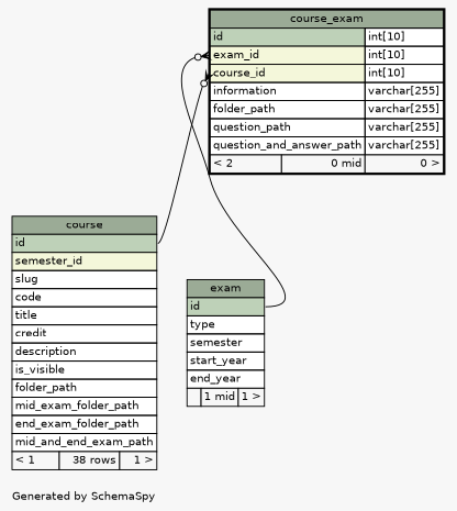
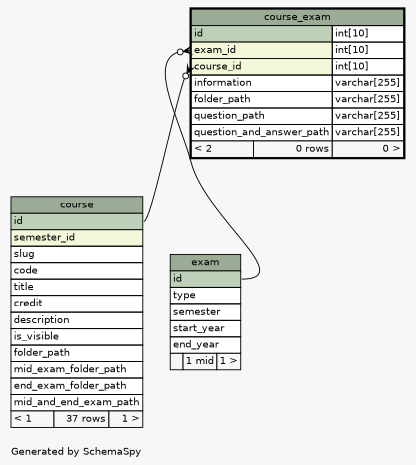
  digraph {
    bgcolor="#f7f7f7"
    fontname=Helvetica
    fontsize=11
    label="\nGenerated by SchemaSpy"
    labeljust=l
    nodesep=0.18
    rankdir=TB
    ranksep=0.46
    node [fontname=Helvetica fontsize=11 shape=plaintext]
    edge [arrowhead=none arrowsize=0.8 arrowtail=crowodot dir=back headport="id:e"]
-   n1 [label=<     <TABLE BORDER="2" CELLBORDER="1" CELLSPACING="0" BGCOLOR="#ffffff">       <TR><TD COLSPAN="3" BGCOLOR="#9bab96" ALIGN="CENTER">course_exam</TD></TR>       <TR><TD PORT="id" COLSPAN="2" BGCOLOR="#bed1b8" ALIGN="LEFT">id</TD><TD PORT="id.type" ALIGN="LEFT">int[10]</TD></TR>       <TR><TD PORT="exam_id" COLSPAN="2" BGCOLOR="#f4f7da" ALIGN="LEFT">exam_id</TD><TD PORT="exam_id.type" ALIGN="LEFT">int[10]</TD></TR>       <TR><TD PORT="course_id" COLSPAN="2" BGCOLOR="#f4f7da" ALIGN="LEFT">course_id</TD><TD PORT="course_id.type" ALIGN="LEFT">int[10]</TD></TR>       <TR><TD PORT="information" COLSPAN="2" ALIGN="LEFT">information</TD><TD PORT="information.type" ALIGN="LEFT">varchar[255]</TD></TR>       <TR><TD PORT="folder_path" COLSPAN="2" ALIGN="LEFT">folder_path</TD><TD PORT="folder_path.type" ALIGN="LEFT">varchar[255]</TD></TR>       <TR><TD PORT="question_path" COLSPAN="2" ALIGN="LEFT">question_path</TD><TD PORT="question_path.type" ALIGN="LEFT">varchar[255]</TD></TR>       <TR><TD PORT="question_and_answer_path" COLSPAN="2" ALIGN="LEFT">question_and_answer_path</TD><TD PORT="question_and_answer_path.type" ALIGN="LEFT">varchar[255]</TD></TR>       <TR><TD ALIGN="LEFT" BGCOLOR="#f7f7f7">&lt; 2</TD><TD ALIGN="RIGHT" BGCOLOR="#f7f7f7">0 mid</TD><TD ALIGN="RIGHT" BGCOLOR="#f7f7f7">0 &gt;</TD></TR>     </TABLE>>]
-   n2 [label=<     <TABLE BORDER="0" CELLBORDER="1" CELLSPACING="0" BGCOLOR="#ffffff">       <TR><TD COLSPAN="3" BGCOLOR="#9bab96" ALIGN="CENTER">course</TD></TR>       <TR><TD PORT="id" COLSPAN="3" BGCOLOR="#bed1b8" ALIGN="LEFT">id</TD></TR>       <TR><TD PORT="semester_id" COLSPAN="3" BGCOLOR="#f4f7da" ALIGN="LEFT">semester_id</TD></TR>       <TR><TD PORT="slug" COLSPAN="3" ALIGN="LEFT">slug</TD></TR>       <TR><TD PORT="code" COLSPAN="3" ALIGN="LEFT">code</TD></TR>       <TR><TD PORT="title" COLSPAN="3" ALIGN="LEFT">title</TD></TR>       <TR><TD PORT="credit" COLSPAN="3" ALIGN="LEFT">credit</TD></TR>       <TR><TD PORT="description" COLSPAN="3" ALIGN="LEFT">description</TD></TR>       <TR><TD PORT="is_visible" COLSPAN="3" ALIGN="LEFT">is_visible</TD></TR>       <TR><TD PORT="folder_path" COLSPAN="3" ALIGN="LEFT">folder_path</TD></TR>       <TR><TD PORT="mid_exam_folder_path" COLSPAN="3" ALIGN="LEFT">mid_exam_folder_path</TD></TR>       <TR><TD PORT="end_exam_folder_path" COLSPAN="3" ALIGN="LEFT">end_exam_folder_path</TD></TR>       <TR><TD PORT="mid_and_end_exam_path" COLSPAN="3" ALIGN="LEFT">mid_and_end_exam_path</TD></TR>       <TR><TD ALIGN="LEFT" BGCOLOR="#f7f7f7">&lt; 1</TD><TD ALIGN="RIGHT" BGCOLOR="#f7f7f7">38 rows</TD><TD ALIGN="RIGHT" BGCOLOR="#f7f7f7">1 &gt;</TD></TR>     </TABLE>>]
+   n1 [label=<     <TABLE BORDER="2" CELLBORDER="1" CELLSPACING="0" BGCOLOR="#ffffff">       <TR><TD COLSPAN="3" BGCOLOR="#9bab96" ALIGN="CENTER">course_exam</TD></TR>       <TR><TD PORT="id" COLSPAN="2" BGCOLOR="#bed1b8" ALIGN="LEFT">id</TD><TD PORT="id.type" ALIGN="LEFT">int[10]</TD></TR>       <TR><TD PORT="exam_id" COLSPAN="2" BGCOLOR="#f4f7da" ALIGN="LEFT">exam_id</TD><TD PORT="exam_id.type" ALIGN="LEFT">int[10]</TD></TR>       <TR><TD PORT="course_id" COLSPAN="2" BGCOLOR="#f4f7da" ALIGN="LEFT">course_id</TD><TD PORT="course_id.type" ALIGN="LEFT">int[10]</TD></TR>       <TR><TD PORT="information" COLSPAN="2" ALIGN="LEFT">information</TD><TD PORT="information.type" ALIGN="LEFT">varchar[255]</TD></TR>       <TR><TD PORT="folder_path" COLSPAN="2" ALIGN="LEFT">folder_path</TD><TD PORT="folder_path.type" ALIGN="LEFT">varchar[255]</TD></TR>       <TR><TD PORT="question_path" COLSPAN="2" ALIGN="LEFT">question_path</TD><TD PORT="question_path.type" ALIGN="LEFT">varchar[255]</TD></TR>       <TR><TD PORT="question_and_answer_path" COLSPAN="2" ALIGN="LEFT">question_and_answer_path</TD><TD PORT="question_and_answer_path.type" ALIGN="LEFT">varchar[255]</TD></TR>       <TR><TD ALIGN="LEFT" BGCOLOR="#f7f7f7">&lt; 2</TD><TD ALIGN="RIGHT" BGCOLOR="#f7f7f7">0 rows</TD><TD ALIGN="RIGHT" BGCOLOR="#f7f7f7">0 &gt;</TD></TR>     </TABLE>>]
+   n2 [label=<     <TABLE BORDER="0" CELLBORDER="1" CELLSPACING="0" BGCOLOR="#ffffff">       <TR><TD COLSPAN="3" BGCOLOR="#9bab96" ALIGN="CENTER">course</TD></TR>       <TR><TD PORT="id" COLSPAN="3" BGCOLOR="#bed1b8" ALIGN="LEFT">id</TD></TR>       <TR><TD PORT="semester_id" COLSPAN="3" BGCOLOR="#f4f7da" ALIGN="LEFT">semester_id</TD></TR>       <TR><TD PORT="slug" COLSPAN="3" ALIGN="LEFT">slug</TD></TR>       <TR><TD PORT="code" COLSPAN="3" ALIGN="LEFT">code</TD></TR>       <TR><TD PORT="title" COLSPAN="3" ALIGN="LEFT">title</TD></TR>       <TR><TD PORT="credit" COLSPAN="3" ALIGN="LEFT">credit</TD></TR>       <TR><TD PORT="description" COLSPAN="3" ALIGN="LEFT">description</TD></TR>       <TR><TD PORT="is_visible" COLSPAN="3" ALIGN="LEFT">is_visible</TD></TR>       <TR><TD PORT="folder_path" COLSPAN="3" ALIGN="LEFT">folder_path</TD></TR>       <TR><TD PORT="mid_exam_folder_path" COLSPAN="3" ALIGN="LEFT">mid_exam_folder_path</TD></TR>       <TR><TD PORT="end_exam_folder_path" COLSPAN="3" ALIGN="LEFT">end_exam_folder_path</TD></TR>       <TR><TD PORT="mid_and_end_exam_path" COLSPAN="3" ALIGN="LEFT">mid_and_end_exam_path</TD></TR>       <TR><TD ALIGN="LEFT" BGCOLOR="#f7f7f7">&lt; 1</TD><TD ALIGN="RIGHT" BGCOLOR="#f7f7f7">37 rows</TD><TD ALIGN="RIGHT" BGCOLOR="#f7f7f7">1 &gt;</TD></TR>     </TABLE>>]
    n3 [label=<     <TABLE BORDER="0" CELLBORDER="1" CELLSPACING="0" BGCOLOR="#ffffff">       <TR><TD COLSPAN="3" BGCOLOR="#9bab96" ALIGN="CENTER">exam</TD></TR>       <TR><TD PORT="id" COLSPAN="3" BGCOLOR="#bed1b8" ALIGN="LEFT">id</TD></TR>       <TR><TD PORT="type" COLSPAN="3" ALIGN="LEFT">type</TD></TR>       <TR><TD PORT="semester" COLSPAN="3" ALIGN="LEFT">semester</TD></TR>       <TR><TD PORT="start_year" COLSPAN="3" ALIGN="LEFT">start_year</TD></TR>       <TR><TD PORT="end_year" COLSPAN="3" ALIGN="LEFT">end_year</TD></TR>       <TR><TD ALIGN="LEFT" BGCOLOR="#f7f7f7">  </TD><TD ALIGN="RIGHT" BGCOLOR="#f7f7f7">1 mid</TD><TD ALIGN="RIGHT" BGCOLOR="#f7f7f7">1 &gt;</TD></TR>     </TABLE>>]
    n1 -> n2 [tailport="course_id:w"]
    n1 -> n3 [tailport="exam_id:w"]
  }
